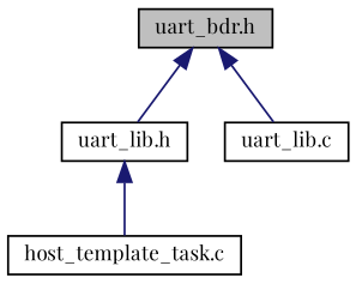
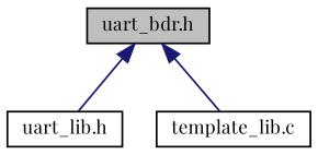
  digraph {
    fontname="Playfair Display"
    node [color=black fillcolor=white fontname="Playfair Display" fontsize=10 shape=record style=filled]
    edge [color=midnightblue dir=back fontname="Playfair Display" fontsize=10 labelfontname="FreeSans.ttf" labelfontsize=10 style=solid]
    n1 [fillcolor=grey75 fontcolor=black height=0.2 label="uart_bdr.h" width=0.4]
    n2 [height=0.2 label="uart_lib.h" width=0.4]
-   n3 [height=0.2 label="uart_lib.c" width=0.4]
-   n4 [height=0.2 label="host_template_task.c" width=0.4]
+   n3 [height=0.2 label="template_lib.c" width=0.4]
    n1 -> n2
    n1 -> n3
-   n2 -> n4
  }
